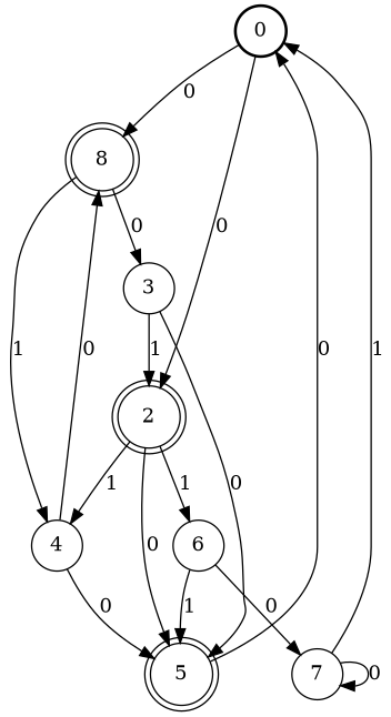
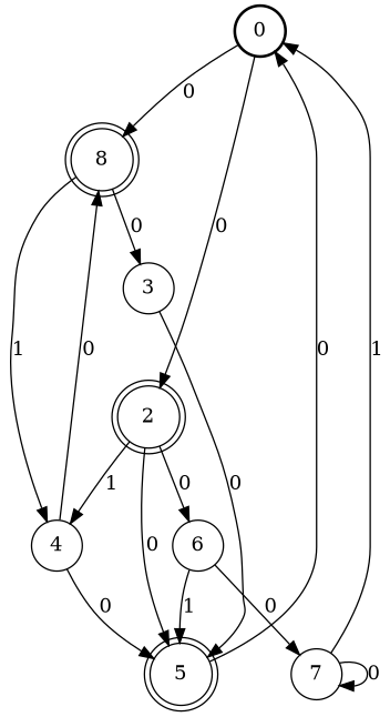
  digraph {
    node [shape=circle]
    0 [style=bold]
    n2 [label=8 peripheries=2]
    2 [peripheries=2]
    3
    4
    5 [peripheries=2]
    6
    7
    0 -> n2 [label=0]
    0 -> 2 [label=0]
    n2 -> 3 [label=0]
    n2 -> 4 [label=1]
    2 -> 4 [label=1]
    2 -> 5 [label=0]
-   2 -> 6 [label=1]
-   3 -> 2 [label=1]
+   2 -> 6 [label=0]
    3 -> 5 [label=0]
    4 -> n2 [label=0]
    4 -> 5 [label=0]
    5 -> 0 [label=0]
    6 -> 5 [label=1]
    6 -> 7 [label=0]
    7 -> 0 [label=1]
    7 -> 7 [label=0]
  }
